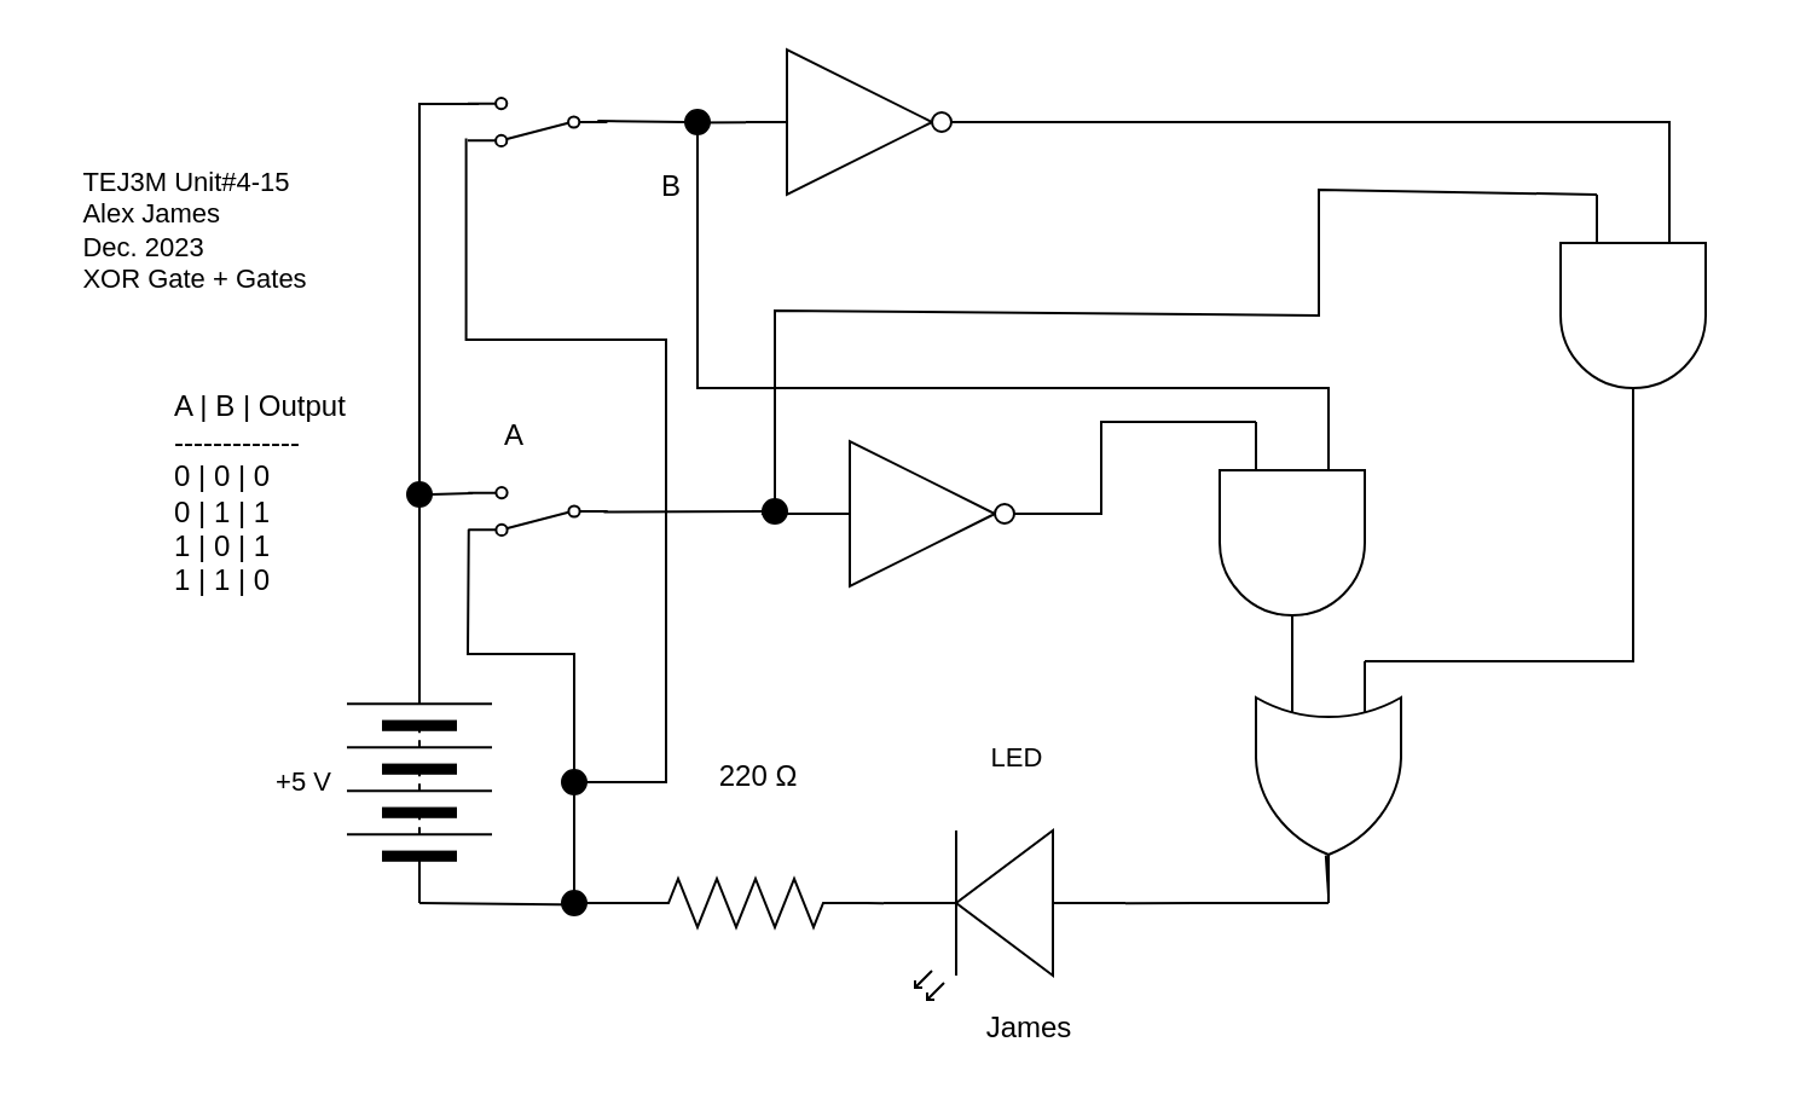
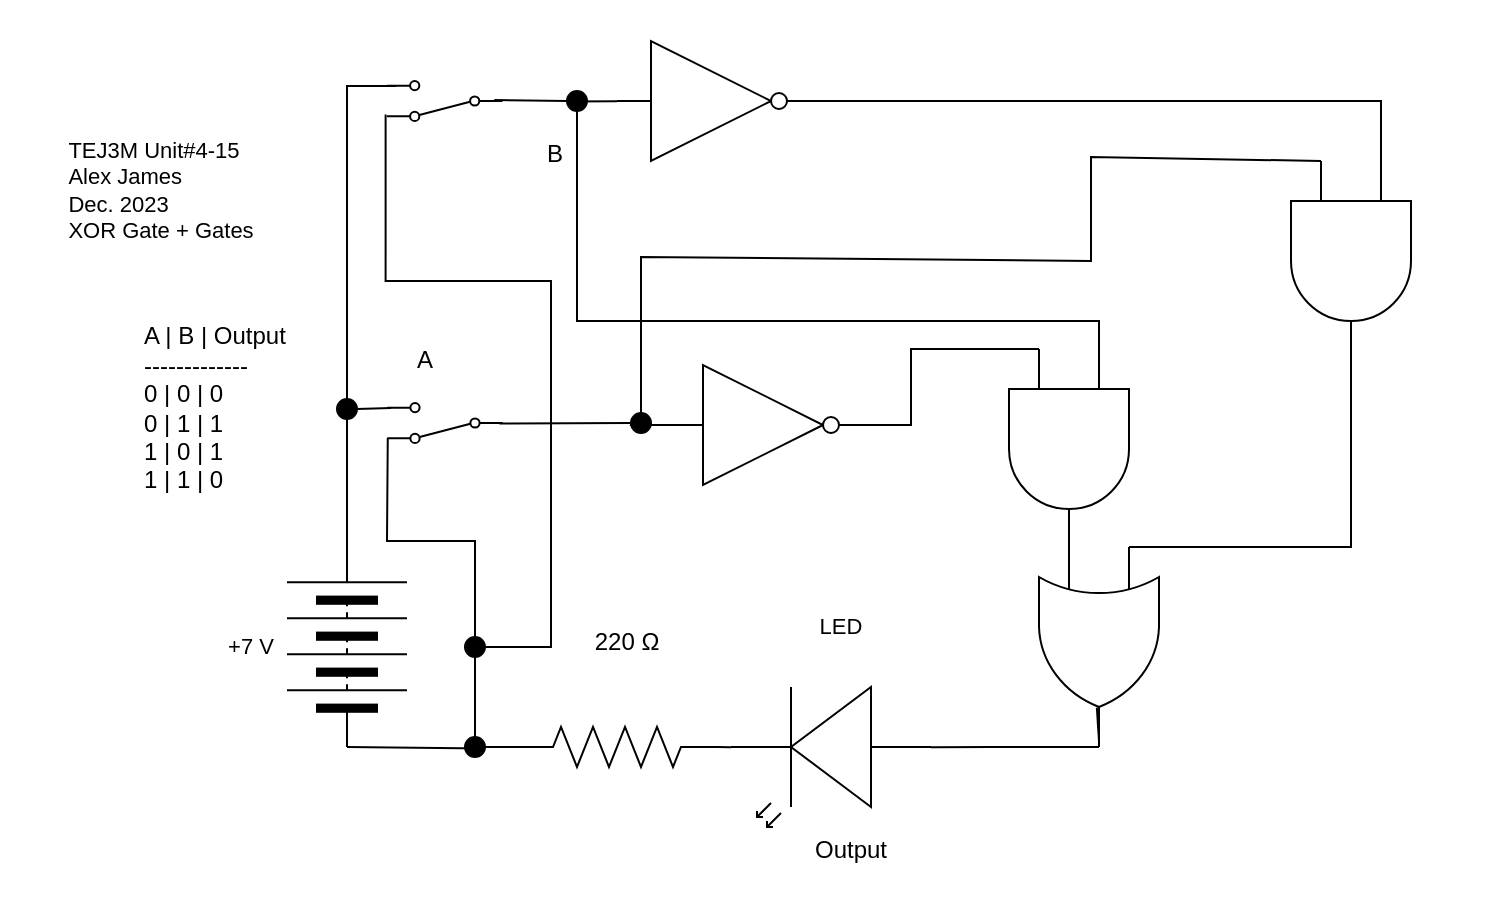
  <mxCell id="0" />
  <mxCell id="1" parent="0" />
  <mxCell id="2" style="edgeStyle=none;shape=connector;rounded=0;html=1;entryX=0;entryY=0.57;entryDx=0;entryDy=0;entryPerimeter=0;labelBackgroundColor=default;strokeColor=default;fontFamily=Helvetica;fontSize=11;fontColor=default;endArrow=none;endFill=0;exitX=1;exitY=0.5;exitDx=0;exitDy=0;exitPerimeter=0;" parent="1" source="30" target="6" edge="1"><mxGeometry relative="1" as="geometry"><mxPoint x="495" y="363" as="sourcePoint" /><Array as="points"><mxPoint x="495" y="373" /></Array></mxGeometry></mxCell>
  <mxCell id="3" value="" style="pointerEvents=1;verticalLabelPosition=bottom;shadow=0;dashed=0;align=center;html=1;verticalAlign=top;shape=mxgraph.electrical.miscellaneous.batteryStack;rotation=-90;" parent="1" vertex="1"><mxGeometry x="123" y="293" width="100" height="60" as="geometry" /></mxCell>
  <mxCell id="4" style="edgeStyle=none;shape=connector;rounded=0;html=1;exitX=1;exitY=0.57;exitDx=0;exitDy=0;exitPerimeter=0;entryX=0;entryY=0.5;entryDx=0;entryDy=0;labelBackgroundColor=default;strokeColor=default;fontFamily=Helvetica;fontSize=11;fontColor=default;endArrow=none;endFill=0;startArrow=none;" parent="1" source="10" target="3" edge="1"><mxGeometry relative="1" as="geometry" /></mxCell>
  <mxCell id="5" style="edgeStyle=none;rounded=0;html=1;exitX=1;exitY=0.57;exitDx=0;exitDy=0;exitPerimeter=0;entryX=1;entryY=0.5;entryDx=0;entryDy=0;entryPerimeter=0;endArrow=none;endFill=0;" parent="1" source="6" target="27" edge="1"><mxGeometry relative="1" as="geometry" /></mxCell>
  <mxCell id="6" value="" style="verticalLabelPosition=bottom;shadow=0;dashed=0;align=center;html=1;verticalAlign=top;shape=mxgraph.electrical.opto_electronics.led_2;pointerEvents=1;rotation=-180;" parent="1" vertex="1"><mxGeometry x="365" y="343" width="100" height="70" as="geometry" /></mxCell>
  <mxCell id="7" value="&lt;div style=&quot;text-align: left;&quot;&gt;&lt;span style=&quot;background-color: initial;&quot;&gt;TEJ3M Unit#4-15&lt;/span&gt;&lt;/div&gt;&lt;div style=&quot;text-align: left;&quot;&gt;&lt;span style=&quot;background-color: initial;&quot;&gt;Alex James&lt;/span&gt;&lt;/div&gt;&lt;div style=&quot;text-align: left;&quot;&gt;Dec. 2023&lt;/div&gt;&lt;div style=&quot;text-align: left;&quot;&gt;XOR Gate + Gates&lt;/div&gt;" style="text;html=1;align=center;verticalAlign=middle;resizable=0;points=[];autosize=1;strokeColor=none;fillColor=none;fontSize=11;fontFamily=Helvetica;fontColor=default;" parent="1" vertex="1"><mxGeometry x="20" y="60" width="120" height="70" as="geometry" /></mxCell>
- <mxCell id="8" value="+5 V" style="text;html=1;align=center;verticalAlign=middle;resizable=0;points=[];autosize=1;strokeColor=none;fillColor=none;fontSize=11;fontFamily=Helvetica;fontColor=default;" parent="1" vertex="1"><mxGeometry x="100" y="308" width="50" height="30" as="geometry" /></mxCell>
+ <mxCell id="8" value="+7 V" style="text;html=1;align=center;verticalAlign=middle;resizable=0;points=[];autosize=1;strokeColor=none;fillColor=none;fontSize=11;fontFamily=Helvetica;fontColor=default;" parent="1" vertex="1"><mxGeometry x="100" y="308" width="50" height="30" as="geometry" /></mxCell>
  <mxCell id="9" value="LED" style="text;html=1;align=center;verticalAlign=middle;resizable=0;points=[];autosize=1;strokeColor=none;fillColor=none;fontSize=11;fontFamily=Helvetica;fontColor=default;" parent="1" vertex="1"><mxGeometry x="400" y="298" width="40" height="30" as="geometry" /></mxCell>
  <mxCell id="10" value="" style="ellipse;whiteSpace=wrap;html=1;aspect=fixed;strokeColor=#030303;fillColor=#000000;" parent="1" vertex="1"><mxGeometry x="232" y="368" width="10" height="10" as="geometry" /></mxCell>
  <mxCell id="11" value="A | B | Output&lt;br&gt;-------------&lt;br&gt;0 | 0 | 0&lt;br&gt;0 | 1 | 1&lt;br&gt;1 | 0 | 1&lt;br&gt;1 | 1 | 0" style="text;html=1;align=left;verticalAlign=middle;resizable=0;points=[];autosize=1;strokeColor=none;fillColor=none;" parent="1" vertex="1"><mxGeometry x="70" y="154" width="90" height="100" as="geometry" /></mxCell>
  <mxCell id="12" value="A" style="text;html=1;align=center;verticalAlign=middle;resizable=0;points=[];autosize=1;strokeColor=none;fillColor=none;" parent="1" vertex="1"><mxGeometry x="196.85" y="165" width="30" height="30" as="geometry" /></mxCell>
- <mxCell id="13" value="James" style="text;html=1;align=center;verticalAlign=middle;resizable=0;points=[];autosize=1;strokeColor=none;fillColor=none;" parent="1" vertex="1"><mxGeometry x="395" y="410" width="60" height="30" as="geometry" /></mxCell>
+ <mxCell id="13" value="Output" style="text;html=1;align=center;verticalAlign=middle;resizable=0;points=[];autosize=1;strokeColor=none;fillColor=none;" parent="1" vertex="1"><mxGeometry x="395" y="410" width="60" height="30" as="geometry" /></mxCell>
  <mxCell id="14" style="edgeStyle=none;shape=connector;rounded=0;html=1;entryX=0.5;entryY=0;entryDx=0;entryDy=0;labelBackgroundColor=default;strokeColor=default;fontFamily=Helvetica;fontSize=11;fontColor=default;endArrow=none;endFill=0;exitX=0.996;exitY=0.124;exitDx=0;exitDy=0;exitPerimeter=0;" parent="1" source="15" target="10" edge="1"><mxGeometry relative="1" as="geometry"><mxPoint x="192" y="220" as="sourcePoint" /><Array as="points"><mxPoint x="193" y="270" /><mxPoint x="237" y="270" /></Array></mxGeometry></mxCell>
  <mxCell id="15" value="" style="shape=mxgraph.electrical.electro-mechanical.twoWaySwitch;aspect=fixed;elSwitchState=2;rotation=0;flipV=1;flipH=1;" parent="1" vertex="1"><mxGeometry x="193.15" y="201" width="57.7" height="20" as="geometry" /></mxCell>
  <mxCell id="16" value="" style="shape=mxgraph.electrical.electro-mechanical.twoWaySwitch;aspect=fixed;elSwitchState=2;rotation=0;flipV=1;flipH=1;" parent="1" vertex="1"><mxGeometry x="193" y="40" width="57.7" height="20" as="geometry" /></mxCell>
  <mxCell id="17" value="" style="edgeStyle=none;rounded=0;html=1;endArrow=none;endFill=0;startArrow=none;entryX=0.5;entryY=1;entryDx=0;entryDy=0;" parent="1" edge="1"><mxGeometry relative="1" as="geometry"><Array as="points" /><mxPoint x="173" y="275" as="sourcePoint" /><mxPoint x="173" y="94" as="targetPoint" /></mxGeometry></mxCell>
  <mxCell id="18" value="B" style="text;html=1;align=center;verticalAlign=middle;resizable=0;points=[];autosize=1;strokeColor=none;fillColor=none;" parent="1" vertex="1"><mxGeometry x="261.85" y="62" width="30" height="30" as="geometry" /></mxCell>
  <mxCell id="19" style="edgeStyle=none;html=1;entryX=0.07;entryY=0.523;entryDx=0;entryDy=0;entryPerimeter=0;rounded=0;endArrow=none;endFill=0;startArrow=none;" parent="1" source="43" target="16" edge="1"><mxGeometry relative="1" as="geometry"><mxPoint x="265" y="130" as="targetPoint" /><mxPoint x="455" y="100" as="sourcePoint" /><Array as="points" /></mxGeometry></mxCell>
  <mxCell id="20" style="edgeStyle=orthogonalEdgeStyle;html=1;exitX=1;exitY=0.5;exitDx=0;exitDy=0;entryX=1.012;entryY=0.164;entryDx=0;entryDy=0;entryPerimeter=0;endArrow=none;endFill=0;rounded=0;" parent="1" source="21" target="16" edge="1"><mxGeometry relative="1" as="geometry"><Array as="points"><mxPoint x="275" y="323" /><mxPoint x="275" y="140" /><mxPoint x="192" y="140" /></Array></mxGeometry></mxCell>
  <mxCell id="21" value="" style="ellipse;whiteSpace=wrap;html=1;aspect=fixed;strokeColor=#030303;fillColor=#000000;" parent="1" vertex="1"><mxGeometry x="232" y="318" width="10" height="10" as="geometry" /></mxCell>
  <mxCell id="22" style="edgeStyle=none;rounded=0;html=1;exitX=1;exitY=0.5;exitDx=0;exitDy=0;entryX=0.967;entryY=0.872;entryDx=0;entryDy=0;entryPerimeter=0;endArrow=none;endFill=0;" parent="1" source="23" target="15" edge="1"><mxGeometry relative="1" as="geometry" /></mxCell>
  <mxCell id="23" value="" style="ellipse;whiteSpace=wrap;html=1;aspect=fixed;strokeColor=#030303;fillColor=#000000;" parent="1" vertex="1"><mxGeometry x="168" y="199" width="10" height="10" as="geometry" /></mxCell>
  <mxCell id="24" value="" style="edgeStyle=orthogonalEdgeStyle;orthogonalLoop=1;jettySize=auto;html=1;rounded=0;endArrow=none;endFill=0;entryX=0.886;entryY=0.877;entryDx=0;entryDy=0;entryPerimeter=0;" parent="1" edge="1"><mxGeometry width="100" relative="1" as="geometry"><mxPoint x="173" y="100" as="sourcePoint" /><mxPoint x="197.578" y="42.46" as="targetPoint" /><Array as="points"><mxPoint x="173" y="43" /></Array></mxGeometry></mxCell>
  <mxCell id="25" value="" style="edgeStyle=none;orthogonalLoop=1;jettySize=auto;html=1;rounded=0;endArrow=none;endFill=0;exitX=0.028;exitY=0.489;exitDx=0;exitDy=0;exitPerimeter=0;startArrow=none;entryX=0;entryY=0.75;entryDx=0;entryDy=0;entryPerimeter=0;" parent="1" source="39" target="40" edge="1"><mxGeometry width="100" relative="1" as="geometry"><mxPoint x="249.234" y="211.22" as="sourcePoint" /><mxPoint x="445" y="212" as="targetPoint" /><Array as="points"><mxPoint x="315" y="212" /><mxPoint x="375" y="212" /><mxPoint x="455" y="212" /><mxPoint x="455" y="174" /></Array></mxGeometry></mxCell>
  <mxCell id="26" style="edgeStyle=none;rounded=0;html=1;exitX=0;exitY=0.5;exitDx=0;exitDy=0;exitPerimeter=0;entryX=1;entryY=0.5;entryDx=0;entryDy=0;endArrow=none;endFill=0;" parent="1" source="27" target="10" edge="1"><mxGeometry relative="1" as="geometry" /></mxCell>
  <mxCell id="27" value="" style="pointerEvents=1;verticalLabelPosition=bottom;shadow=0;dashed=0;align=center;html=1;verticalAlign=top;shape=mxgraph.electrical.resistors.resistor_2;" parent="1" vertex="1"><mxGeometry x="258" y="363" width="100" height="20" as="geometry" /></mxCell>
  <mxCell id="28" value="220&amp;nbsp;Ω" style="text;html=1;align=center;verticalAlign=middle;resizable=0;points=[];autosize=1;strokeColor=none;fillColor=none;" parent="1" vertex="1"><mxGeometry x="283" y="306" width="60" height="30" as="geometry" /></mxCell>
  <mxCell id="29" style="edgeStyle=none;html=1;exitX=0.803;exitY=0.518;exitDx=0;exitDy=0;exitPerimeter=0;endArrow=none;endFill=0;rounded=0;" parent="1" source="30" edge="1"><mxGeometry relative="1" as="geometry"><mxPoint x="549" y="370" as="targetPoint" /><mxPoint x="549" y="268" as="sourcePoint" /></mxGeometry></mxCell>
  <mxCell id="30" value="" style="verticalLabelPosition=bottom;shadow=0;dashed=0;align=center;html=1;verticalAlign=top;shape=mxgraph.electrical.logic_gates.logic_gate;operation=or;rotation=90;" parent="1" vertex="1"><mxGeometry x="499" y="293" width="100" height="60" as="geometry" /></mxCell>
  <mxCell id="31" value="" style="verticalLabelPosition=bottom;shadow=0;dashed=0;align=center;html=1;verticalAlign=top;shape=mxgraph.electrical.logic_gates.inverter_2" parent="1" vertex="1"><mxGeometry x="334" y="182" width="100" height="60" as="geometry" /></mxCell>
  <mxCell id="32" value="" style="edgeStyle=none;html=1;entryX=1;entryY=0.5;entryDx=0;entryDy=0;entryPerimeter=0;rounded=0;endArrow=none;endFill=0;" parent="1" target="33" edge="1"><mxGeometry relative="1" as="geometry"><mxPoint x="246.661" y="101.54" as="targetPoint" /><mxPoint x="595" y="50" as="sourcePoint" /><Array as="points"><mxPoint x="505" y="50" /></Array></mxGeometry></mxCell>
  <mxCell id="33" value="" style="verticalLabelPosition=bottom;shadow=0;dashed=0;align=center;html=1;verticalAlign=top;shape=mxgraph.electrical.logic_gates.inverter_2" parent="1" vertex="1"><mxGeometry x="308" y="20" width="100" height="60" as="geometry" /></mxCell>
  <mxCell id="34" style="edgeStyle=orthogonalEdgeStyle;rounded=0;html=1;exitX=0;exitY=0.25;exitDx=0;exitDy=0;exitPerimeter=0;endArrow=none;endFill=0;" parent="1" source="36" edge="1"><mxGeometry relative="1" as="geometry"><mxPoint x="595" y="50" as="targetPoint" /><Array as="points"><mxPoint x="690" y="50" /></Array></mxGeometry></mxCell>
  <mxCell id="35" style="edgeStyle=none;rounded=0;html=1;exitX=1;exitY=0.5;exitDx=0;exitDy=0;exitPerimeter=0;entryX=0;entryY=0.25;entryDx=0;entryDy=0;entryPerimeter=0;endArrow=none;endFill=0;" parent="1" source="36" target="30" edge="1"><mxGeometry relative="1" as="geometry"><Array as="points"><mxPoint x="675" y="273" /></Array></mxGeometry></mxCell>
  <mxCell id="36" value="" style="verticalLabelPosition=bottom;shadow=0;dashed=0;align=center;html=1;verticalAlign=top;shape=mxgraph.electrical.logic_gates.logic_gate;operation=and;rotation=90;" parent="1" vertex="1"><mxGeometry x="625" y="100" width="100" height="60" as="geometry" /></mxCell>
  <mxCell id="37" value="" style="edgeStyle=none;orthogonalLoop=1;jettySize=auto;html=1;rounded=0;endArrow=none;endFill=0;exitX=0.028;exitY=0.489;exitDx=0;exitDy=0;exitPerimeter=0;" parent="1" target="39" edge="1"><mxGeometry width="100" relative="1" as="geometry"><mxPoint x="249.234" y="211.22" as="sourcePoint" /><mxPoint x="445" y="212" as="targetPoint" /><Array as="points" /></mxGeometry></mxCell>
  <mxCell id="38" style="rounded=0;html=1;exitX=0.5;exitY=0;exitDx=0;exitDy=0;endArrow=none;endFill=0;entryX=0;entryY=0.75;entryDx=0;entryDy=0;entryPerimeter=0;" parent="1" source="39" target="36" edge="1"><mxGeometry relative="1" as="geometry"><mxPoint x="485" y="110" as="targetPoint" /><Array as="points"><mxPoint x="320" y="128" /><mxPoint x="545" y="130" /><mxPoint x="545" y="78" /></Array></mxGeometry></mxCell>
  <mxCell id="39" value="" style="ellipse;whiteSpace=wrap;html=1;aspect=fixed;strokeColor=#030303;fillColor=#000000;" parent="1" vertex="1"><mxGeometry x="315" y="206" width="10" height="10" as="geometry" /></mxCell>
  <mxCell id="40" value="" style="verticalLabelPosition=bottom;shadow=0;dashed=0;align=center;html=1;verticalAlign=top;shape=mxgraph.electrical.logic_gates.logic_gate;operation=and;rotation=90;" parent="1" vertex="1"><mxGeometry x="484" y="194" width="100" height="60" as="geometry" /></mxCell>
  <mxCell id="41" value="" style="edgeStyle=none;html=1;entryX=0.07;entryY=0.523;entryDx=0;entryDy=0;entryPerimeter=0;rounded=0;endArrow=none;endFill=0;startArrow=none;" parent="1" source="33" target="43" edge="1"><mxGeometry relative="1" as="geometry"><mxPoint x="246.661" y="49.54" as="targetPoint" /><mxPoint x="308" y="49.793" as="sourcePoint" /><Array as="points" /></mxGeometry></mxCell>
  <mxCell id="42" style="edgeStyle=none;rounded=0;html=1;exitX=0.5;exitY=1;exitDx=0;exitDy=0;entryX=0;entryY=0.25;entryDx=0;entryDy=0;entryPerimeter=0;endArrow=none;endFill=0;" parent="1" source="43" target="40" edge="1"><mxGeometry relative="1" as="geometry"><Array as="points"><mxPoint x="288" y="160" /><mxPoint x="549" y="160" /></Array></mxGeometry></mxCell>
  <mxCell id="43" value="" style="ellipse;whiteSpace=wrap;html=1;aspect=fixed;strokeColor=#030303;fillColor=#000000;" parent="1" vertex="1"><mxGeometry x="283" y="45" width="10" height="10" as="geometry" /></mxCell>
